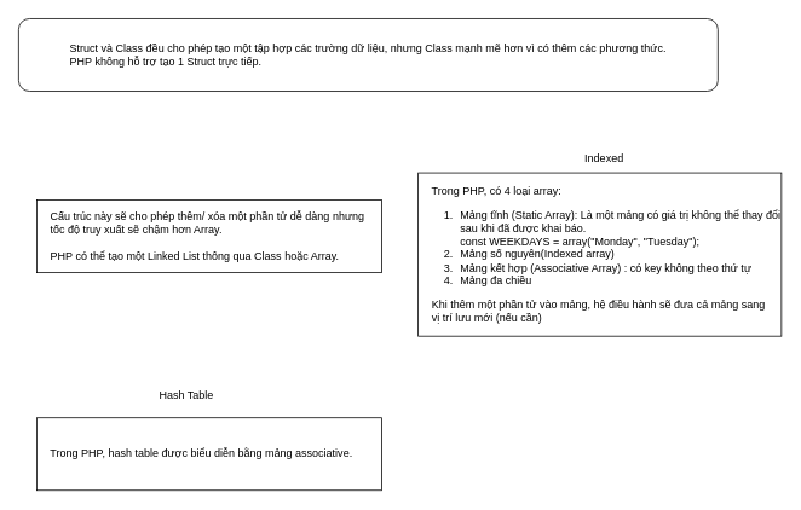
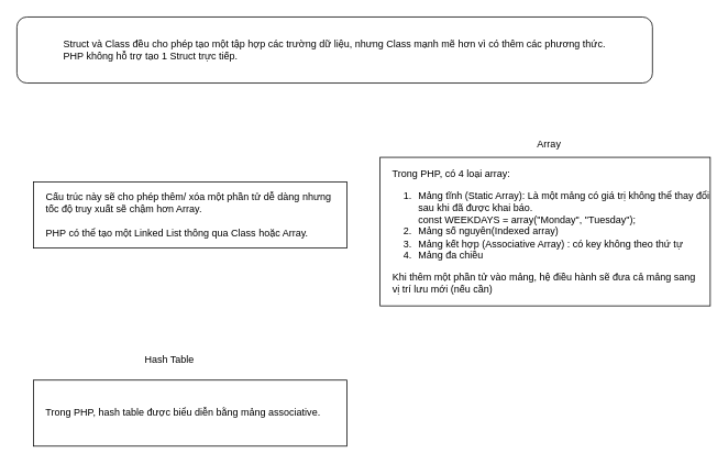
  <mxCell id="0" />
  <mxCell id="1" parent="0" />
  <mxCell id="2" value="&lt;div style=&quot;text-align: left&quot;&gt;&lt;span&gt;Struct và Class đều cho phép tạo một tập hợp các trường dữ liệu, nhưng Class mạnh mẽ hơn vì có thêm các phương thức.&lt;/span&gt;&lt;/div&gt;&lt;div style=&quot;text-align: left&quot;&gt;PHP không hỗ trợ tạo 1 Struct trực tiếp.&lt;/div&gt;" style="rounded=1;whiteSpace=wrap;html=1;" parent="1" vertex="1"><mxGeometry x="20" y="20" width="770" height="80" as="geometry" /></mxCell>
  <mxCell id="3" value="&amp;nbsp; &amp;nbsp; Cấu trúc này sẽ cho phép thêm/ xóa một phần tử dễ dàng nhưng&amp;nbsp; &amp;nbsp; &amp;nbsp; &amp;nbsp; &amp;nbsp; tốc độ truy xuất sẽ chậm hơn Array.&lt;br&gt;&lt;br&gt;&amp;nbsp; &amp;nbsp; PHP có thể tạo một Linked List thông qua Class hoặc Array." style="rounded=0;whiteSpace=wrap;html=1;align=left;" vertex="1" parent="1"><mxGeometry x="40" y="220" width="380" height="80" as="geometry" /></mxCell>
  <mxCell id="4" value="&amp;nbsp; &amp;nbsp; Trong PHP, có 4 loại array:&lt;br&gt;&lt;ol&gt;&lt;li style=&quot;border: 0px solid rgb(217 , 217 , 227) ; box-sizing: border-box ; margin: 0px ; padding-left: 0.375em&quot;&gt;&lt;p style=&quot;border: 0px solid rgb(217 , 217 , 227) ; box-sizing: border-box ; margin: 0px&quot;&gt;Mảng tĩnh (Static Array): Là một mảng có giá trị không thể thay đổi sau khi đã được khai báo.&amp;nbsp;&lt;br&gt;const WEEKDAYS = array(&quot;Monday&quot;, &quot;Tuesday&quot;);&lt;br&gt;&lt;/p&gt;&lt;/li&gt;&lt;li style=&quot;border: 0px solid rgb(217 , 217 , 227) ; box-sizing: border-box ; margin: 0px ; padding-left: 0.375em&quot;&gt;&lt;p style=&quot;border: 0px solid rgb(217 , 217 , 227) ; box-sizing: border-box ; margin: 0px&quot;&gt;Mảng số nguyên(Indexed array)&lt;/p&gt;&lt;/li&gt;&lt;li style=&quot;border: 0px solid rgb(217 , 217 , 227) ; box-sizing: border-box ; margin: 0px ; padding-left: 0.375em&quot;&gt;&lt;p style=&quot;border: 0px solid rgb(217 , 217 , 227) ; box-sizing: border-box ; margin: 0px&quot;&gt;Mảng kết hợp (Associative Array) : có key không theo thứ tự&lt;/p&gt;&lt;/li&gt;&lt;li style=&quot;border: 0px solid rgb(217 , 217 , 227) ; box-sizing: border-box ; margin: 0px ; padding-left: 0.375em&quot;&gt;&lt;p style=&quot;border: 0px solid rgb(217 , 217 , 227) ; box-sizing: border-box ; margin: 0px&quot;&gt;Mảng đa chiều&lt;/p&gt;&lt;/li&gt;&lt;/ol&gt;&lt;div&gt;&amp;nbsp; &amp;nbsp; Khi thêm một phần tử vào mảng, hệ điều hành sẽ đưa cả mảng sang&amp;nbsp; &amp;nbsp; &amp;nbsp; &amp;nbsp; &amp;nbsp; vị trí lưu mới (nếu cần)&lt;/div&gt;" style="rounded=0;whiteSpace=wrap;html=1;align=left;" vertex="1" parent="1"><mxGeometry x="460" y="190" width="400" height="180" as="geometry" /></mxCell>
- <mxCell id="5" value="Indexed" style="text;html=1;strokeColor=none;fillColor=none;align=center;verticalAlign=middle;whiteSpace=wrap;rounded=0;" vertex="1" parent="1"><mxGeometry x="620" y="160" width="90" height="30" as="geometry" /></mxCell>
+ <mxCell id="5" value="Array" style="text;html=1;strokeColor=none;fillColor=none;align=center;verticalAlign=middle;whiteSpace=wrap;rounded=0;" vertex="1" parent="1"><mxGeometry x="620" y="160" width="90" height="30" as="geometry" /></mxCell>
  <mxCell id="6" value="&amp;nbsp; &amp;nbsp; Trong PHP, hash table được biểu diễn bằng mảng associative." style="rounded=0;whiteSpace=wrap;html=1;align=left;" vertex="1" parent="1"><mxGeometry x="40" y="460" width="380" height="80" as="geometry" /></mxCell>
  <mxCell id="7" value="Hash Table" style="text;html=1;strokeColor=none;fillColor=none;align=center;verticalAlign=middle;whiteSpace=wrap;rounded=0;" vertex="1" parent="1"><mxGeometry x="160" y="420" width="90" height="30" as="geometry" /></mxCell>
